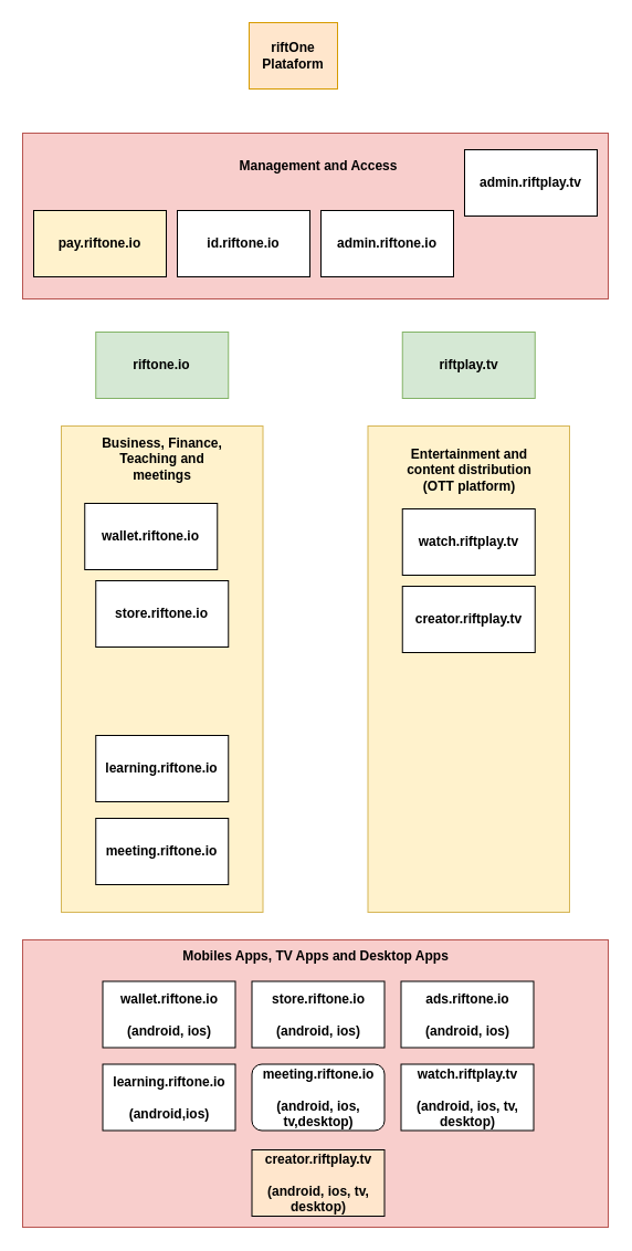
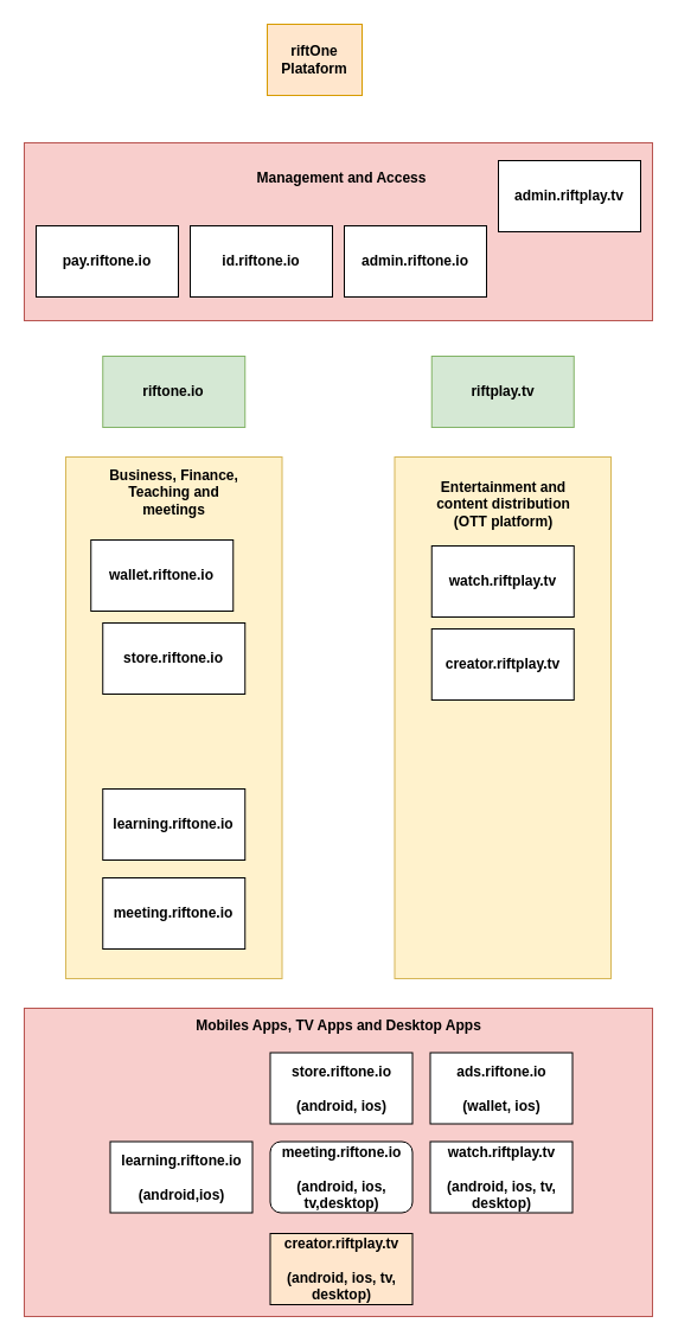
  <mxCell id="0" />
  <mxCell id="1" parent="0" />
  <mxCell id="2" value="" style="rounded=0;whiteSpace=wrap;html=1;fillColor=#f8cecc;strokeColor=#b85450;" vertex="1" parent="1"><mxGeometry x="20" y="120" width="530" height="150" as="geometry" /></mxCell>
  <mxCell id="3" value="" style="rounded=0;whiteSpace=wrap;html=1;fillColor=#fff2cc;strokeColor=#d6b656;" vertex="1" parent="1"><mxGeometry x="332.5" y="385" width="182.5" height="440" as="geometry" /></mxCell>
  <mxCell id="4" value="" style="rounded=0;whiteSpace=wrap;html=1;fillColor=#fff2cc;strokeColor=#d6b656;" vertex="1" parent="1"><mxGeometry x="55" y="385" width="182.5" height="440" as="geometry" /></mxCell>
  <mxCell id="5" value="riftOne Plataform" style="rounded=0;whiteSpace=wrap;html=1;fillColor=#ffe6cc;strokeColor=#d79b00;fontStyle=1" vertex="1" parent="1"><mxGeometry x="225" y="20" width="80" height="60" as="geometry" /></mxCell>
  <mxCell id="6" value="riftone.io" style="rounded=0;whiteSpace=wrap;html=1;fillColor=#d5e8d4;strokeColor=#82b366;fontStyle=1" vertex="1" parent="1"><mxGeometry x="86.25" y="300" width="120" height="60" as="geometry" /></mxCell>
  <mxCell id="7" value="riftplay.tv" style="rounded=0;whiteSpace=wrap;html=1;fillColor=#d5e8d4;strokeColor=#82b366;fontStyle=1" vertex="1" parent="1"><mxGeometry x="363.75" y="300" width="120" height="60" as="geometry" /></mxCell>
  <mxCell id="8" value="&lt;div&gt;store.riftone.io&lt;/div&gt;" style="rounded=0;whiteSpace=wrap;html=1;fontStyle=1" vertex="1" parent="1"><mxGeometry x="86.25" y="525" width="120" height="60" as="geometry" /></mxCell>
  <mxCell id="9" value="learning.riftone.io" style="rounded=0;whiteSpace=wrap;html=1;fontStyle=1" vertex="1" parent="1"><mxGeometry x="86.25" y="665" width="120" height="60" as="geometry" /></mxCell>
  <mxCell id="10" value="wallet.riftone.io" style="rounded=0;whiteSpace=wrap;html=1;fontStyle=1" vertex="1" parent="1"><mxGeometry x="76.25" y="455" width="120" height="60" as="geometry" /></mxCell>
  <mxCell id="11" value="admin.riftone.io" style="rounded=0;whiteSpace=wrap;html=1;fontStyle=1" vertex="1" parent="1"><mxGeometry x="290" y="190" width="120" height="60" as="geometry" /></mxCell>
  <mxCell id="12" value="admin.riftplay.tv" style="rounded=0;whiteSpace=wrap;html=1;fontStyle=1" vertex="1" parent="1"><mxGeometry x="420" y="135" width="120" height="60" as="geometry" /></mxCell>
  <mxCell id="13" value="watch.riftplay.tv" style="rounded=0;whiteSpace=wrap;html=1;fontStyle=1" vertex="1" parent="1"><mxGeometry x="363.75" y="460" width="120" height="60" as="geometry" /></mxCell>
  <mxCell id="14" value="creator.riftplay.tv" style="rounded=0;whiteSpace=wrap;html=1;fontStyle=1" vertex="1" parent="1"><mxGeometry x="363.75" y="530" width="120" height="60" as="geometry" /></mxCell>
  <mxCell id="15" value="id.riftone.io" style="rounded=0;whiteSpace=wrap;html=1;fontStyle=1" vertex="1" parent="1"><mxGeometry x="160" y="190" width="120" height="60" as="geometry" /></mxCell>
  <mxCell id="16" value="Business, Finance, Teaching and meetings" style="text;html=1;strokeColor=none;fillColor=none;align=center;verticalAlign=middle;whiteSpace=wrap;rounded=0;fontColor=#000000;fontStyle=1" vertex="1" parent="1"><mxGeometry x="80" y="395" width="132.5" height="40" as="geometry" /></mxCell>
  <mxCell id="17" value="Entertainment and content distribution (OTT platform)" style="text;html=1;strokeColor=none;fillColor=none;align=center;verticalAlign=middle;whiteSpace=wrap;rounded=0;fontColor=#000000;fontStyle=1" vertex="1" parent="1"><mxGeometry x="357.5" y="395" width="132.5" height="60" as="geometry" /></mxCell>
  <mxCell id="18" value="Management and Access" style="text;html=1;strokeColor=none;fillColor=none;align=center;verticalAlign=middle;whiteSpace=wrap;rounded=0;fontColor=#000000;fontStyle=1" vertex="1" parent="1"><mxGeometry x="177.5" y="135" width="220" height="30" as="geometry" /></mxCell>
  <mxCell id="19" value="meeting.riftone.io" style="rounded=0;whiteSpace=wrap;html=1;fontStyle=1" vertex="1" parent="1"><mxGeometry x="86.25" y="740" width="120" height="60" as="geometry" /></mxCell>
- <mxCell id="20" value="pay.riftone.io" style="rounded=0;whiteSpace=wrap;html=1;fontStyle=1;fillColor=#fff2cc;" vertex="1" parent="1"><mxGeometry x="30" y="190" width="120" height="60" as="geometry" /></mxCell>
+ <mxCell id="20" value="pay.riftone.io" style="rounded=0;whiteSpace=wrap;html=1;fontStyle=1" vertex="1" parent="1"><mxGeometry x="30" y="190" width="120" height="60" as="geometry" /></mxCell>
  <mxCell id="21" value="" style="rounded=0;whiteSpace=wrap;html=1;fillColor=#f8cecc;strokeColor=#b85450;" vertex="1" parent="1"><mxGeometry x="20" y="850" width="530" height="260" as="geometry" /></mxCell>
  <mxCell id="22" value="Mobiles Apps, TV Apps and Desktop Apps" style="text;html=1;strokeColor=none;fillColor=none;align=center;verticalAlign=middle;whiteSpace=wrap;rounded=0;fontColor=#000000;fontStyle=1" vertex="1" parent="1"><mxGeometry x="154" y="850" width="262.5" height="30" as="geometry" /></mxCell>
- <mxCell id="23" value="&lt;div&gt;wallet.riftone.io&lt;/div&gt;&lt;div&gt;&lt;br&gt;&lt;/div&gt;&lt;div&gt;(android, ios)&lt;/div&gt;" style="rounded=0;whiteSpace=wrap;html=1;fontStyle=1" vertex="1" parent="1"><mxGeometry x="92.5" y="887.5" width="120" height="60" as="geometry" /></mxCell>
  <mxCell id="24" value="&lt;div&gt;store.riftone.io&lt;/div&gt;&lt;div&gt;&lt;br&gt;&lt;/div&gt;&lt;div&gt;(android, ios)&lt;br&gt;&lt;/div&gt;" style="rounded=0;whiteSpace=wrap;html=1;fontStyle=1" vertex="1" parent="1"><mxGeometry x="227.5" y="887.5" width="120" height="60" as="geometry" /></mxCell>
- <mxCell id="25" value="&lt;div&gt;ads.riftone.io&lt;/div&gt;&lt;div&gt;&lt;br&gt;&lt;/div&gt;&lt;div&gt;(android, ios)&lt;br&gt;&lt;/div&gt;" style="rounded=0;whiteSpace=wrap;html=1;fontStyle=1" vertex="1" parent="1"><mxGeometry x="362.5" y="887.5" width="120" height="60" as="geometry" /></mxCell>
+ <mxCell id="25" value="&lt;div&gt;ads.riftone.io&lt;/div&gt;&lt;div&gt;&lt;br&gt;&lt;/div&gt;&lt;div&gt;(wallet, ios)&lt;br&gt;&lt;/div&gt;" style="rounded=0;whiteSpace=wrap;html=1;fontStyle=1" vertex="1" parent="1"><mxGeometry x="362.5" y="887.5" width="120" height="60" as="geometry" /></mxCell>
  <mxCell id="26" value="&lt;div&gt;learning.riftone.io&lt;/div&gt;&lt;div&gt;&lt;br&gt;&lt;/div&gt;&lt;div&gt;(android,ios)&lt;br&gt;&lt;/div&gt;" style="rounded=0;whiteSpace=wrap;html=1;fontStyle=1" vertex="1" parent="1"><mxGeometry x="92.5" y="962.5" width="120" height="60" as="geometry" /></mxCell>
  <mxCell id="27" value="&lt;div&gt;meeting.riftone.io&lt;/div&gt;&lt;div&gt;&lt;br&gt;&lt;/div&gt;&lt;div&gt;(android, ios, tv,desktop)&lt;br&gt;&lt;/div&gt;" style="whiteSpace=wrap;html=1;fontStyle=1;rounded=1;" vertex="1" parent="1"><mxGeometry x="227.5" y="962.5" width="120" height="60" as="geometry" /></mxCell>
  <mxCell id="28" value="&lt;div&gt;watch.riftplay.tv&lt;/div&gt;&lt;div&gt;&lt;br&gt;&lt;/div&gt;&lt;div&gt;(android, ios, tv, desktop)&lt;br&gt;&lt;/div&gt;" style="rounded=0;whiteSpace=wrap;html=1;fontStyle=1" vertex="1" parent="1"><mxGeometry x="362.5" y="962.5" width="120" height="60" as="geometry" /></mxCell>
  <mxCell id="29" value="&lt;div&gt;creator.riftplay.tv&lt;/div&gt;&lt;div&gt;&lt;br&gt;&lt;/div&gt;&lt;div&gt;(android, ios, tv, desktop)&lt;br&gt;&lt;/div&gt;" style="rounded=0;whiteSpace=wrap;html=1;fontStyle=1;fillColor=#ffe6cc;" vertex="1" parent="1"><mxGeometry x="227.5" y="1040" width="120" height="60" as="geometry" /></mxCell>
